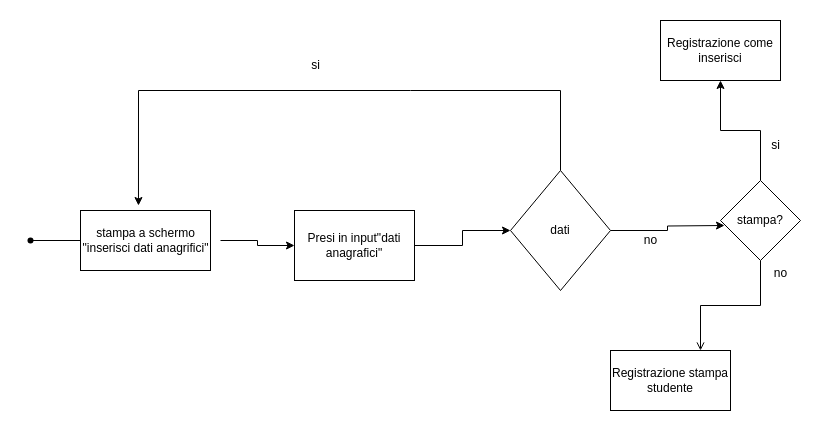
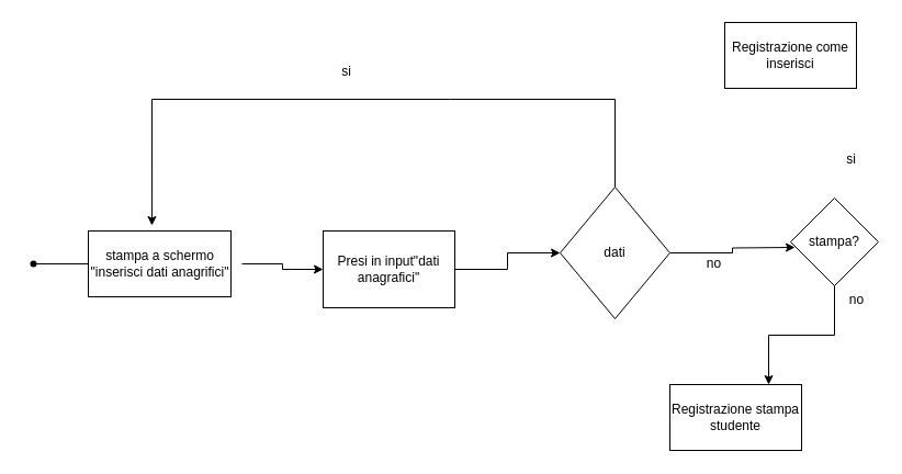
  <mxCell id="0" />
  <mxCell id="1" parent="0" />
  <mxCell id="2" style="edgeStyle=orthogonalEdgeStyle;rounded=0;orthogonalLoop=1;jettySize=auto;html=1;" edge="1" parent="1" source="3"><mxGeometry relative="1" as="geometry"><mxPoint x="150" y="240" as="targetPoint" /></mxGeometry></mxCell>
  <mxCell id="3" value="" style="shape=waypoint;sketch=0;fillStyle=solid;size=6;pointerEvents=1;points=[];fillColor=none;resizable=0;rotatable=0;perimeter=centerPerimeter;snapToPoint=1;" vertex="1" parent="1"><mxGeometry x="20" y="230" width="20" height="20" as="geometry" /></mxCell>
  <mxCell id="4" value="" style="rounded=0;whiteSpace=wrap;html=1;" vertex="1" parent="1"><mxGeometry x="80" y="210" width="130" height="60" as="geometry" /></mxCell>
  <mxCell id="5" style="edgeStyle=orthogonalEdgeStyle;rounded=0;orthogonalLoop=1;jettySize=auto;html=1;entryX=0;entryY=0.5;entryDx=0;entryDy=0;" edge="1" parent="1" source="6" target="13"><mxGeometry relative="1" as="geometry" /></mxCell>
  <mxCell id="6" value="stampa a schermo&lt;br&gt;&quot;inserisci dati anagrifici&quot;" style="text;html=1;align=center;verticalAlign=middle;resizable=0;points=[];autosize=1;strokeColor=none;fillColor=none;" vertex="1" parent="1"><mxGeometry x="70" y="220" width="150" height="40" as="geometry" /></mxCell>
  <mxCell id="7" style="edgeStyle=orthogonalEdgeStyle;rounded=0;orthogonalLoop=1;jettySize=auto;html=1;entryX=-0.05;entryY=0.5;entryDx=0;entryDy=0;entryPerimeter=0;" edge="1" parent="1" source="9"><mxGeometry relative="1" as="geometry"><mxPoint x="724" y="225" as="targetPoint" /></mxGeometry></mxCell>
  <mxCell id="8" style="edgeStyle=orthogonalEdgeStyle;rounded=0;orthogonalLoop=1;jettySize=auto;html=1;entryX=0.446;entryY=-0.083;entryDx=0;entryDy=0;entryPerimeter=0;" edge="1" parent="1" source="9" target="4"><mxGeometry relative="1" as="geometry"><mxPoint x="220" y="90" as="targetPoint" /><Array as="points"><mxPoint x="410" y="90" /><mxPoint x="208" y="90" /></Array></mxGeometry></mxCell>
  <mxCell id="9" value="dati" style="rhombus;whiteSpace=wrap;html=1;" vertex="1" parent="1"><mxGeometry x="510" y="170" width="100" height="120" as="geometry" /></mxCell>
  <mxCell id="10" value="si" style="text;html=1;align=center;verticalAlign=middle;resizable=0;points=[];autosize=1;strokeColor=none;fillColor=none;" vertex="1" parent="1"><mxGeometry x="300" y="50" width="30" height="30" as="geometry" /></mxCell>
  <mxCell id="11" value="no" style="text;html=1;align=center;verticalAlign=middle;resizable=0;points=[];autosize=1;strokeColor=none;fillColor=none;" vertex="1" parent="1"><mxGeometry x="630" y="225" width="40" height="30" as="geometry" /></mxCell>
  <mxCell id="12" style="edgeStyle=orthogonalEdgeStyle;rounded=0;orthogonalLoop=1;jettySize=auto;html=1;" edge="1" parent="1" source="13" target="9"><mxGeometry relative="1" as="geometry" /></mxCell>
  <mxCell id="13" value="&lt;font style=&quot;vertical-align: inherit;&quot;&gt;&lt;font style=&quot;vertical-align: inherit;&quot;&gt;Presi in input&quot;dati anagrafici&quot;&lt;/font&gt;&lt;/font&gt;" style="rounded=0;whiteSpace=wrap;html=1;" vertex="1" parent="1"><mxGeometry x="294" y="210" width="120" height="70" as="geometry" /></mxCell>
- <mxCell id="14" style="edgeStyle=orthogonalEdgeStyle;rounded=0;orthogonalLoop=1;jettySize=auto;html=1;entryX=0.5;entryY=1;entryDx=0;entryDy=0;" edge="1" parent="1" source="16" target="17"><mxGeometry relative="1" as="geometry"><mxPoint x="910" y="220" as="targetPoint" /></mxGeometry></mxCell>
- <mxCell id="15" style="edgeStyle=orthogonalEdgeStyle;rounded=0;orthogonalLoop=1;jettySize=auto;html=1;entryX=0.75;entryY=0;entryDx=0;entryDy=0;endArrow=open;" edge="1" parent="1" source="16" target="18"><mxGeometry relative="1" as="geometry"><mxPoint x="770" y="380" as="targetPoint" /></mxGeometry></mxCell>
+ <mxCell id="15" style="edgeStyle=orthogonalEdgeStyle;rounded=0;orthogonalLoop=1;jettySize=auto;html=1;entryX=0.75;entryY=0;entryDx=0;entryDy=0;" edge="1" parent="1" source="16" target="18"><mxGeometry relative="1" as="geometry"><mxPoint x="770" y="380" as="targetPoint" /></mxGeometry></mxCell>
  <mxCell id="16" value="&lt;font style=&quot;vertical-align: inherit;&quot;&gt;&lt;font style=&quot;vertical-align: inherit;&quot;&gt;&lt;font style=&quot;vertical-align: inherit;&quot;&gt;&lt;font style=&quot;vertical-align: inherit;&quot;&gt;&lt;font style=&quot;vertical-align: inherit;&quot;&gt;&lt;font style=&quot;vertical-align: inherit;&quot;&gt;stampa?&lt;/font&gt;&lt;/font&gt;&lt;/font&gt;&lt;/font&gt;&lt;/font&gt;&lt;/font&gt;" style="rhombus;whiteSpace=wrap;html=1;" vertex="1" parent="1"><mxGeometry x="720" y="180" width="80" height="80" as="geometry" /></mxCell>
  <mxCell id="17" value="&lt;font style=&quot;vertical-align: inherit;&quot;&gt;&lt;font style=&quot;vertical-align: inherit;&quot;&gt;Registrazione come inserisci&lt;/font&gt;&lt;/font&gt;" style="rounded=0;whiteSpace=wrap;html=1;" vertex="1" parent="1"><mxGeometry x="660" y="20" width="120" height="60" as="geometry" /></mxCell>
  <mxCell id="18" value="&lt;font style=&quot;vertical-align: inherit;&quot;&gt;&lt;font style=&quot;vertical-align: inherit;&quot;&gt;Registrazione stampa studente&lt;/font&gt;&lt;/font&gt;" style="rounded=0;whiteSpace=wrap;html=1;" vertex="1" parent="1"><mxGeometry x="610" y="350" width="120" height="60" as="geometry" /></mxCell>
  <mxCell id="19" value="&lt;font style=&quot;vertical-align: inherit;&quot;&gt;&lt;font style=&quot;vertical-align: inherit;&quot;&gt;si&lt;/font&gt;&lt;/font&gt;" style="text;html=1;align=center;verticalAlign=middle;resizable=0;points=[];autosize=1;strokeColor=none;fillColor=none;" vertex="1" parent="1"><mxGeometry x="760" y="130" width="30" height="30" as="geometry" /></mxCell>
  <mxCell id="20" value="&lt;font style=&quot;vertical-align: inherit;&quot;&gt;&lt;font style=&quot;vertical-align: inherit;&quot;&gt;no&lt;/font&gt;&lt;/font&gt;" style="text;html=1;align=center;verticalAlign=middle;resizable=0;points=[];autosize=1;strokeColor=none;fillColor=none;" vertex="1" parent="1"><mxGeometry x="760" y="258" width="40" height="30" as="geometry" /></mxCell>
